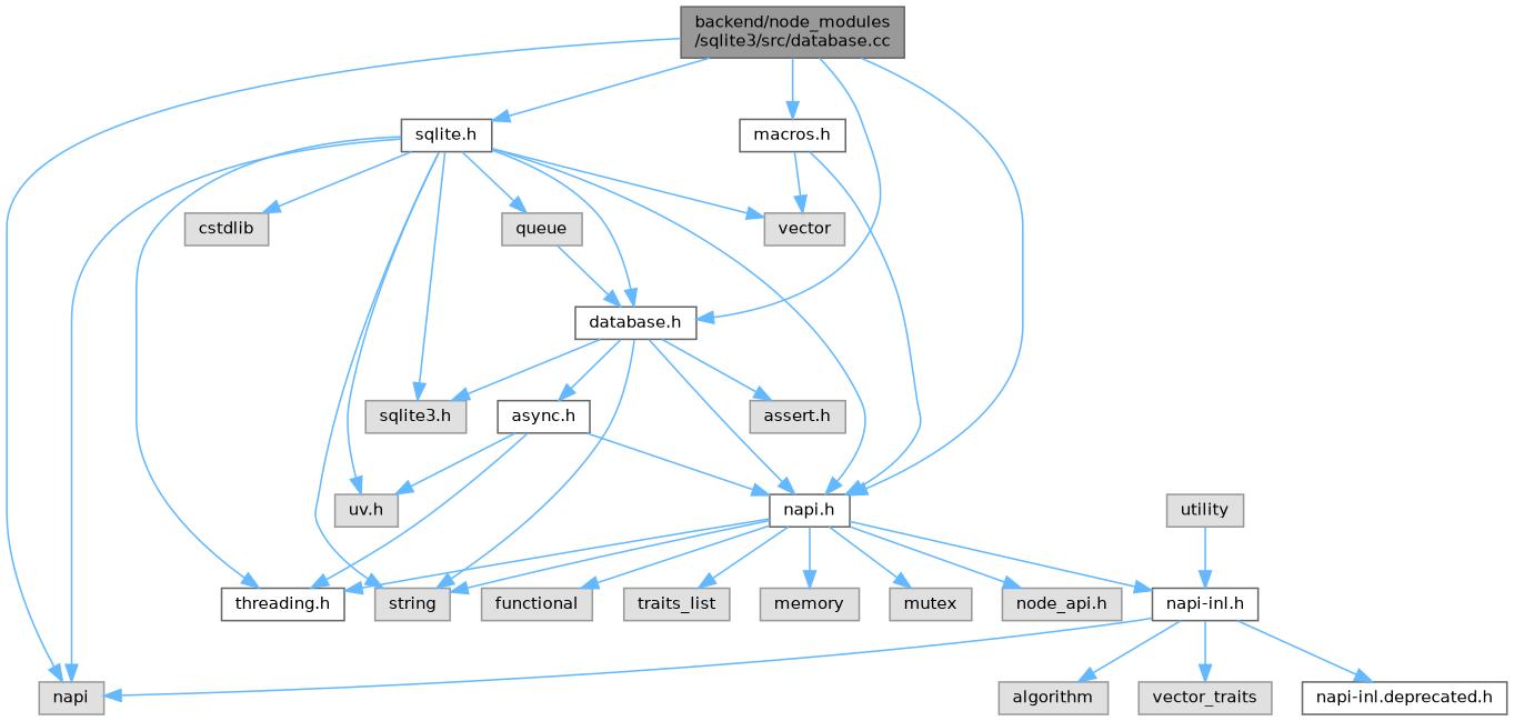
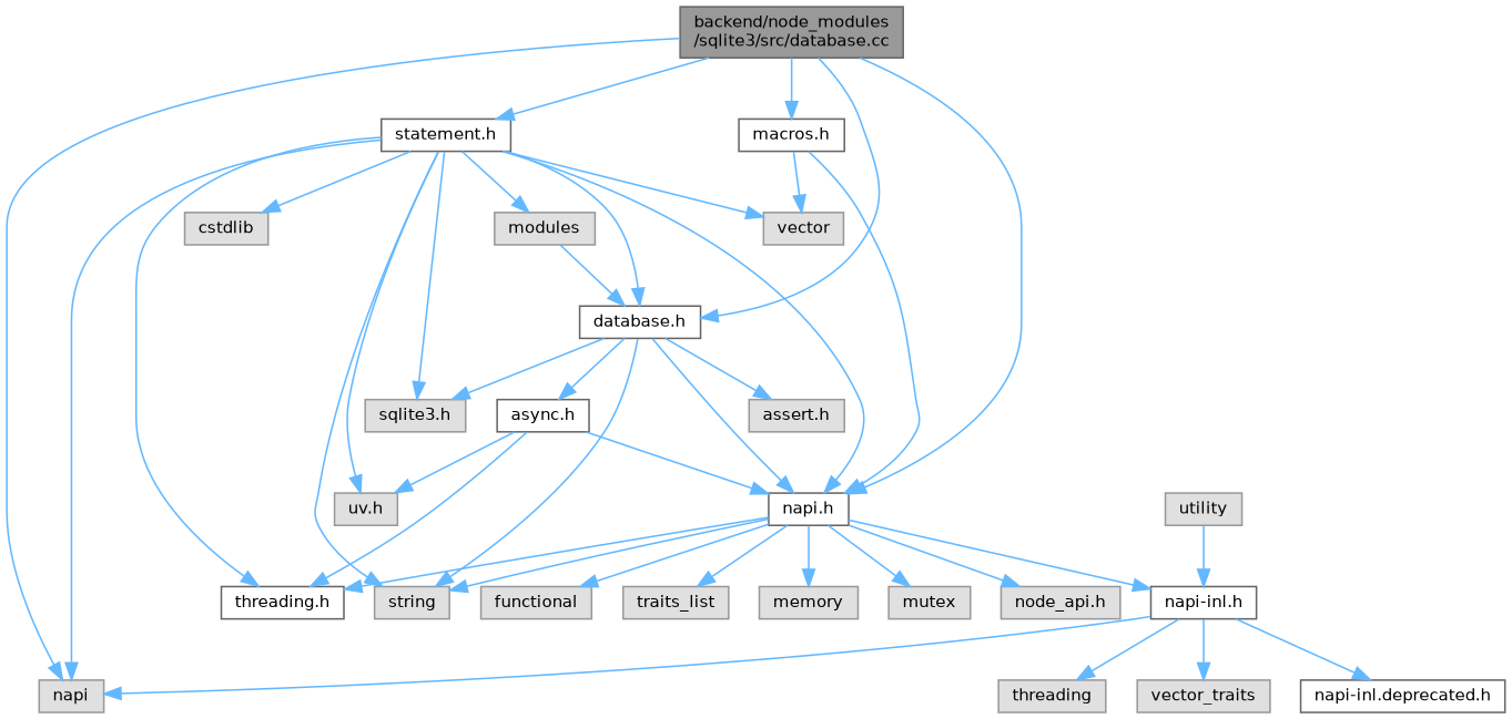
  digraph {
    node [color=grey60 fillcolor="#E0E0E0" fontname=Helvetica fontsize=10 shape=box style=filled]
    edge [color=steelblue1 fontname=Helvetica fontsize=10 labelfontname=Helvetica labelfontsize=10 style=solid]
    n1 [color=gray40 fillcolor=grey60 fontcolor=black height=0.2 label="backend/node_modules\l/sqlite3/src/database.cc" width=0.4]
    n2 [height=0.2 label=napi width=0.4]
    n3 [color=grey40 fillcolor=white height=0.2 label="napi.h" width=0.4]
    n4 [color=grey40 fillcolor=white height=0.2 label="macros.h" width=0.4]
    n5 [color=grey40 fillcolor=white height=0.2 label="database.h" width=0.4]
-   n6 [color=grey40 fillcolor=white height=0.2 label="sqlite.h" width=0.4]
+   n6 [color=grey40 fillcolor=white height=0.2 label="statement.h" width=0.4]
    n7 [height=0.2 label="node_api.h" width=0.4]
    n8 [height=0.2 label=functional width=0.4]
    n9 [height=0.2 label=traits_list width=0.4]
    n10 [height=0.2 label=memory width=0.4]
    n11 [height=0.2 label=mutex width=0.4]
    n12 [height=0.2 label=string width=0.4]
    n13 [color=grey40 fillcolor=white height=0.2 label="napi-inl.h" width=0.4]
    n14 [color=grey40 fillcolor=white height=0.2 label="threading.h" width=0.4]
    n15 [height=0.2 label=vector width=0.4]
    n16 [height=0.2 label="assert.h" width=0.4]
    n17 [height=0.2 label="sqlite3.h" width=0.4]
    n18 [color=grey40 fillcolor=white height=0.2 label="async.h" width=0.4]
-   n19 [height=0.2 label=queue width=0.4]
+   n19 [height=0.2 label=modules width=0.4]
    n20 [height=0.2 label="uv.h" width=0.4]
    n21 [height=0.2 label=cstdlib width=0.4]
-   n22 [height=0.2 label=algorithm width=0.4]
+   n22 [height=0.2 label=threading width=0.4]
    n23 [height=0.2 label=vector_traits width=0.4]
    n24 [color=grey40 fillcolor=white height=0.2 label="napi-inl.deprecated.h" width=0.4]
    n25 [height=0.2 label=utility width=0.4]
    n1 -> n2
    n1 -> n3
    n1 -> n4
    n1 -> n5
    n1 -> n6
    n3 -> n7
    n3 -> n8
    n3 -> n9
    n3 -> n10
    n3 -> n11
    n3 -> n12
    n3 -> n13
    n3 -> n14
    n4 -> n3
    n4 -> n15
    n5 -> n3
    n5 -> n12
    n5 -> n16
    n5 -> n17
    n5 -> n18
    n6 -> n2
    n6 -> n3
    n6 -> n5
    n6 -> n12
    n6 -> n14
    n6 -> n15
    n6 -> n17
    n6 -> n19
    n6 -> n20
    n6 -> n21
    n13 -> n2
    n13 -> n22
    n13 -> n23
    n13 -> n24
    n18 -> n3
    n18 -> n14
    n18 -> n20
    n19 -> n5
    n25 -> n13
  }
